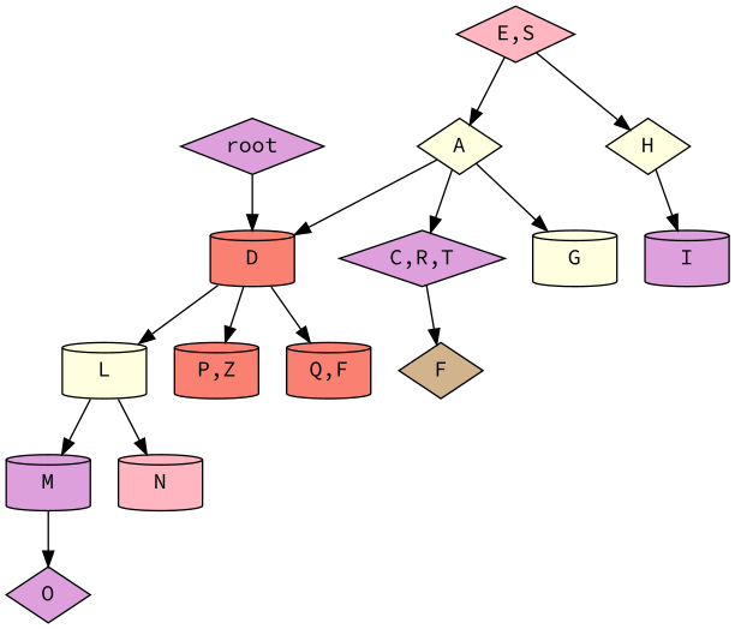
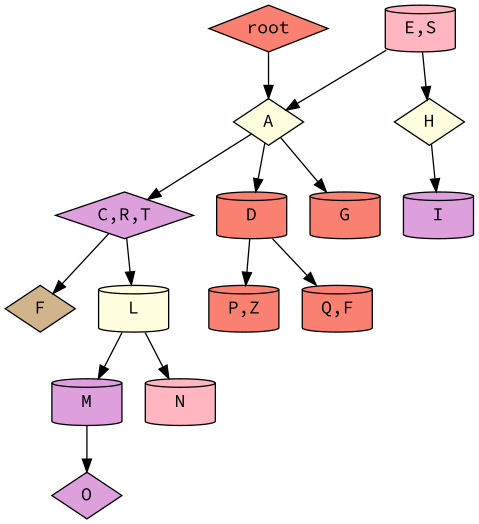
  strict digraph {
    fontname="Source Code Pro"
    node [fillcolor=salmon fontname="Source Code Pro" shape=cylinder style=filled]
    edge [fontname="Source Code Pro"]
-   n1 [fillcolor=plum label=root shape=diamond]
+   n1 [label=root shape=diamond]
    n2 [fillcolor=lightyellow label=A shape=diamond]
    n3 [fillcolor=plum label="C,R,T" shape=diamond]
    n4 [label=D]
-   n5 [fillcolor=lightyellow label=G]
+   n5 [label=G]
    n6 [fillcolor=tan label=F shape=diamond]
    n7 [fillcolor=lightyellow label=L]
    n8 [label="P,Z"]
    n9 [label="Q,F"]
-   n10 [fillcolor=lightpink label="E,S" shape=diamond]
+   n10 [fillcolor=lightpink label="E,S"]
    n11 [fillcolor=lightyellow label=H shape=diamond]
    n12 [fillcolor=plum label=M]
    n13 [fillcolor=lightpink label=N]
    n14 [fillcolor=plum label=I]
    n15 [fillcolor=plum label=O shape=diamond]
-   n1 -> n4
+   n1 -> n2
    n2 -> n3
    n2 -> n4
    n2 -> n5
    n3 -> n6
-   n4 -> n7
+   n3 -> n7
    n4 -> n8
    n4 -> n9
    n7 -> n12
    n7 -> n13
    n10 -> n2
    n10 -> n11
    n11 -> n14
    n12 -> n15
  }
